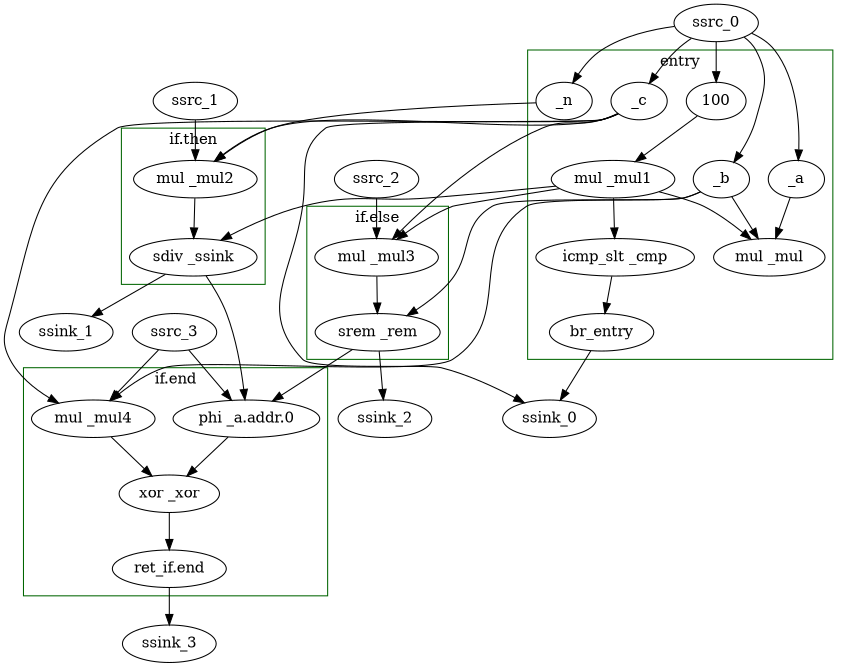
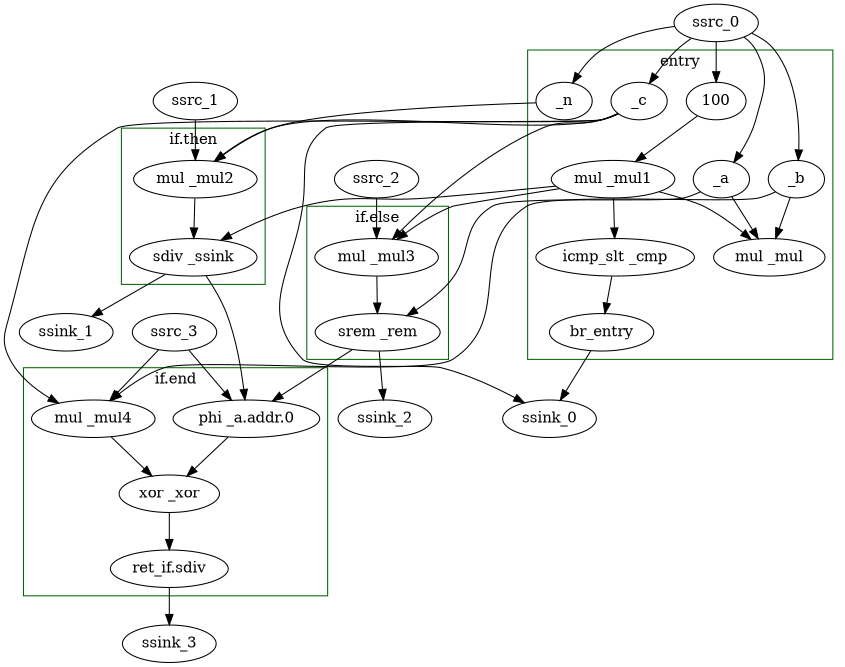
  digraph {
    node [bbID=entry type=mul]
    n1 [bbID="if.then" bitwidth=32 height=0.5 instruction="%mul2 = mul nsw i32 %n, %c" label="mul _mul2" width=1.6429]
    n2 [bbID="if.then" bitwidth=32 height=0.5 instruction="%div = sdiv i32 %mul1, %mul2" label="sdiv _ssink" type=sdiv width=1.4263]
    n3 [bbID="if.end" bitwidth=32 height=0.5 instruction="%a.addr.0 = phi i32 [ %div, %if.then ], [ %rem, %if.else ]" label="phi _a.addr.0" type=phi width=1.9498]
    n4 [bbID="if.end" bitwidth=32 height=0.5 instruction="%xor = xor i32 %a.addr.0, %mul4" label="xor _xor" type=xor width=1.336]
-   n5 [bbID="if.end" bitwidth=0 height=0.5 instruction="ret i32 %xor" label="ret_if.end" type=ret width=1.5165]
+   n5 [bbID="if.end" bitwidth=0 height=0.5 instruction="ret i32 %xor" label="ret_if.sdiv" type=ret width=1.5165]
    n6 [bbID="if.end" bitwidth=32 height=0.5 instruction="%mul4 = mul nsw i32 %c, %b" label="mul _mul4" width=1.6429]
    n7 [bbID="if.else" bitwidth=32 height=0.5 instruction="%mul3 = mul nsw i32 %mul1, %c" label="mul _mul3" width=1.6429]
    n8 [bbID="if.else" bitwidth=32 height=0.5 instruction="%rem = srem i32 %b, %mul3" label="srem _rem" type=srem width=1.661]
    n9 [bitwidth=32 height=0.5 instruction="%mul = mul nsw i32 %b, %a" label="mul _mul" width=1.4804]
    n10 [bitwidth=32 height=0.5 instruction="%mul1 = mul nsw i32 %mul, 100" label="mul _mul1" width=1.6429]
    n11 [bitwidth=1 height=0.5 instruction="%cmp = icmp slt i32 %mul1, %n" label="icmp_slt _cmp" type=icmp width=2.1123]
    n12 [bitwidth=0 height=0.5 instruction="br i1 %cmp, label %if.then, label %if.else" label=br_entry type=br width=1.3902]
    _b [height=0.5 type=argument width=0.75]
    _a [height=0.5 type=argument width=0.75]
    n15 [height=0.5 label=100 type=constant value=0 width=0.79437]
    _n [height=0.5 type=argument width=0.75]
    _c [height=0.5 type=argument width=0.75]
    n18 [bbID="BB1\n(if.then)" height=0.5 label=ssink_1 type=supersink width=1.2457]
    n19 [bbID="BB3\n(if.end)" height=0.5 label=ssink_3 type=supersink width=1.2457]
    n20 [bbID="BB2\n(if.else)" height=0.5 label=ssink_2 type=supersink width=1.2457]
    n21 [bbID="BB0\n(entry)" height=0.5 label=ssink_0 type=supersink width=1.2457]
    n22 [bbID="BB3\n(if.end)" height=0.5 label=ssrc_3 type=supersource width=1.1193]
    n23 [bbID="BB0\n(entry)" height=0.5 label=ssrc_0 type=supersource width=1.1193]
    n24 [bbID="BB1\n(if.then)" height=0.5 label=ssrc_1 type=supersource width=1.1193]
    n25 [bbID="BB2\n(if.else)" height=0.5 label=ssrc_2 type=supersource width=1.1193]
    subgraph cluster_1 {
      color=darkgreen
      label="if.then"
      n1
      n2
    }
    subgraph cluster_2 {
      color=darkgreen
      label="if.end"
      n3
      n4
      n5
      n6
    }
    subgraph cluster_3 {
      color=darkgreen
      label="if.else"
      n7
      n8
    }
    subgraph cluster_4 {
      color=darkgreen
      label=entry
      n9
      n10
      n11
      n12
      _b
      _a
      n15
      _n
      _c
    }
    n1 -> n2
    n2 -> n3
    n2 -> n18
    n3 -> n4
    n4 -> n5
    n5 -> n19
    n6 -> n4
    n7 -> n8
    n8 -> n3
    n8 -> n20
    n10 -> n2
    n10 -> n7
    n10 -> n9
    n10 -> n11
    n11 -> n12
    n12 -> n21
    _b -> n6
-   _b -> n8
+   _a -> n8
    _b -> n9
    _a -> n9
    n15 -> n10
    _n -> n1
    _c -> n1
    _c -> n6
    _c -> n7
    _c -> n21
    n22 -> n3
    n22 -> n6
    n23 -> _b
    n23 -> _a
    n23 -> n15
    n23 -> _n
    n23 -> _c
    n24 -> n1
    n25 -> n7
  }
